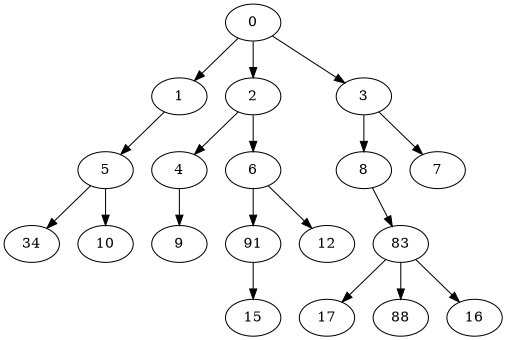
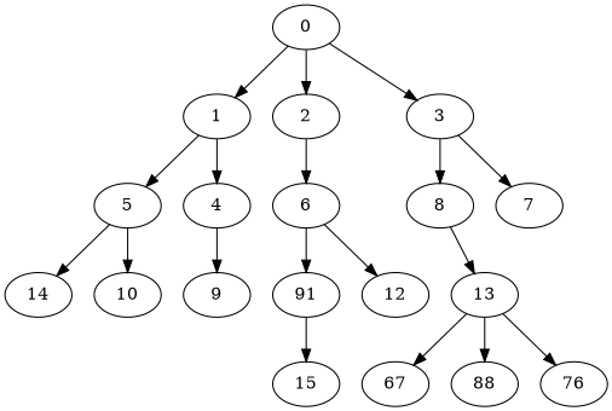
  digraph {
    0
    1
    2
    3
    4
    5
    6
    7
    8
    9
    10
-   14 [label=34]
+   14
    n13 [label=91]
    12
-   13 [label=83]
+   13
    15
-   16
-   17
+   16 [label=76]
+   17 [label=67]
    n19 [label=88]
    0 -> 1
    0 -> 2
    0 -> 3
-   2 -> 4
+   1 -> 4
    1 -> 5
    2 -> 6
    3 -> 7
    3 -> 8
    4 -> 9
    5 -> 10
    5 -> 14
    6 -> n13
    6 -> 12
    8 -> 13
    n13 -> 15
    13 -> 16
    13 -> 17
    13 -> n19
  }
